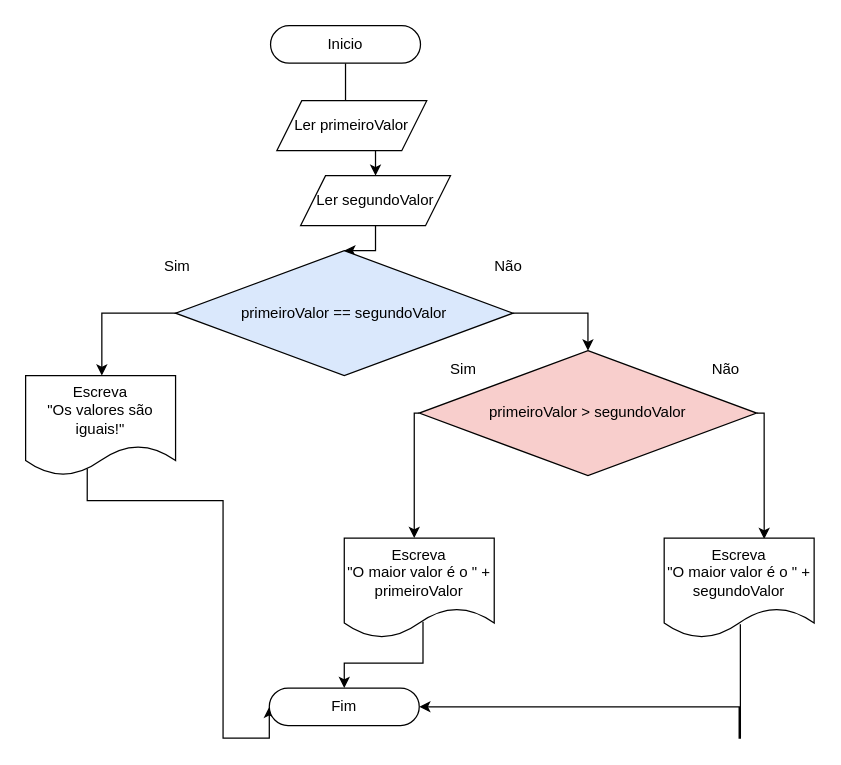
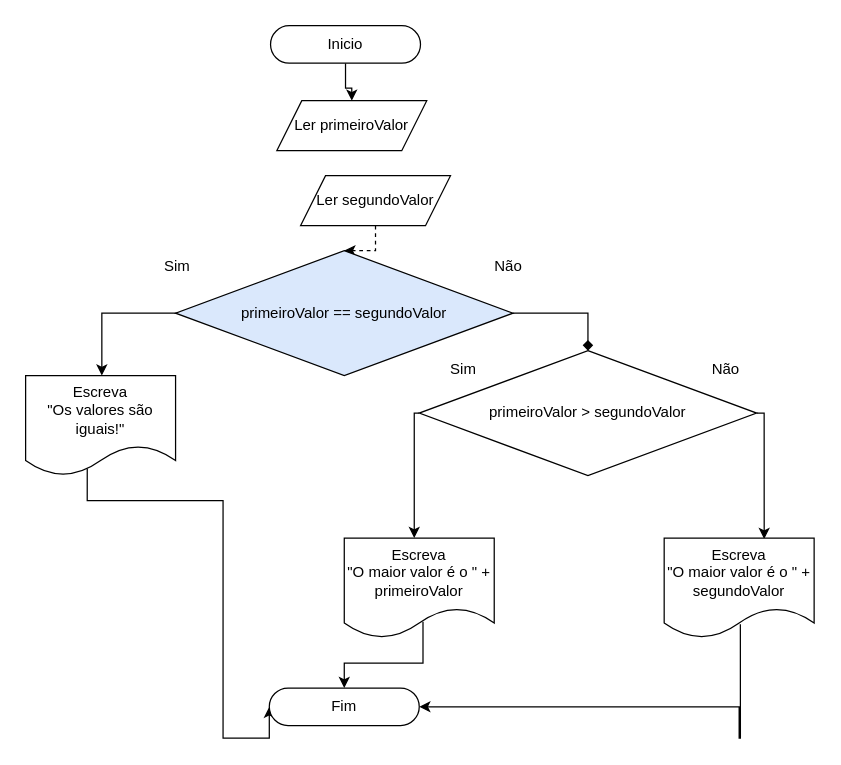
  <mxCell id="0" />
  <mxCell id="1" parent="0" />
- <mxCell id="2" value="" style="edgeStyle=orthogonalEdgeStyle;rounded=0;orthogonalLoop=1;jettySize=auto;html=1;" parent="1" source="3" target="6" edge="1"><mxGeometry relative="1" as="geometry" /></mxCell>
+ <mxCell id="2" value="" style="edgeStyle=orthogonalEdgeStyle;rounded=0;orthogonalLoop=1;jettySize=auto;html=1;" parent="1" source="3" target="4" edge="1"><mxGeometry relative="1" as="geometry" /></mxCell>
  <mxCell id="3" value="Inicio" style="rounded=1;whiteSpace=wrap;html=1;arcSize=50;" parent="1" vertex="1"><mxGeometry x="216" y="20" width="120" height="30" as="geometry" /></mxCell>
  <mxCell id="4" value="Ler primeiroValor" style="shape=parallelogram;perimeter=parallelogramPerimeter;whiteSpace=wrap;html=1;fixedSize=1;" parent="1" vertex="1"><mxGeometry x="221" y="80" width="120" height="40" as="geometry" /></mxCell>
- <mxCell id="5" value="" style="edgeStyle=orthogonalEdgeStyle;rounded=0;orthogonalLoop=1;jettySize=auto;html=1;" parent="1" source="6" target="9" edge="1"><mxGeometry relative="1" as="geometry" /></mxCell>
+ <mxCell id="5" value="" style="edgeStyle=orthogonalEdgeStyle;rounded=0;orthogonalLoop=1;jettySize=auto;html=1;dashed=1;" parent="1" source="6" target="9" edge="1"><mxGeometry relative="1" as="geometry" /></mxCell>
  <mxCell id="6" value="Ler segundoValor" style="shape=parallelogram;perimeter=parallelogramPerimeter;whiteSpace=wrap;html=1;fixedSize=1;" parent="1" vertex="1"><mxGeometry x="240" y="140" width="120" height="40" as="geometry" /></mxCell>
  <mxCell id="7" style="edgeStyle=orthogonalEdgeStyle;rounded=0;orthogonalLoop=1;jettySize=auto;html=1;exitX=0.027;exitY=0.526;exitDx=0;exitDy=0;exitPerimeter=0;" parent="1" source="9" edge="1"><mxGeometry relative="1" as="geometry"><mxPoint x="81" y="300" as="targetPoint" /><mxPoint x="150" y="260" as="sourcePoint" /><Array as="points"><mxPoint x="150" y="253" /><mxPoint x="150" y="250" /><mxPoint x="81" y="250" /></Array></mxGeometry></mxCell>
- <mxCell id="8" style="edgeStyle=orthogonalEdgeStyle;rounded=0;orthogonalLoop=1;jettySize=auto;html=1;entryX=0.5;entryY=0;entryDx=0;entryDy=0;" parent="1" source="9" target="14" edge="1"><mxGeometry relative="1" as="geometry"><Array as="points"><mxPoint x="470" y="250" /></Array></mxGeometry></mxCell>
+ <mxCell id="8" style="edgeStyle=orthogonalEdgeStyle;rounded=0;orthogonalLoop=1;jettySize=auto;html=1;entryX=0.5;entryY=0;entryDx=0;entryDy=0;endArrow=diamond;" parent="1" source="9" target="14" edge="1"><mxGeometry relative="1" as="geometry"><Array as="points"><mxPoint x="470" y="250" /></Array></mxGeometry></mxCell>
  <mxCell id="9" value="primeiroValor == segundoValor" style="rhombus;whiteSpace=wrap;html=1;fillColor=#dae8fc;" parent="1" vertex="1"><mxGeometry x="140" y="200" width="270" height="100" as="geometry" /></mxCell>
  <mxCell id="10" style="edgeStyle=orthogonalEdgeStyle;rounded=0;orthogonalLoop=1;jettySize=auto;html=1;entryX=0;entryY=0.5;entryDx=0;entryDy=0;exitX=0.411;exitY=0.929;exitDx=0;exitDy=0;exitPerimeter=0;" edge="1" parent="1" source="11" target="23"><mxGeometry relative="1" as="geometry"><Array as="points"><mxPoint x="69" y="400" /><mxPoint x="178" y="400" /><mxPoint x="178" y="590" /></Array></mxGeometry></mxCell>
  <mxCell id="11" value="Escreva &lt;br&gt;&quot;Os valores são iguais!&quot;" style="shape=document;whiteSpace=wrap;html=1;boundedLbl=1;" parent="1" vertex="1"><mxGeometry x="20" y="300" width="120" height="80" as="geometry" /></mxCell>
  <mxCell id="12" style="edgeStyle=orthogonalEdgeStyle;rounded=0;orthogonalLoop=1;jettySize=auto;html=1;exitX=0;exitY=0.5;exitDx=0;exitDy=0;exitPerimeter=0;" parent="1" source="14" target="16" edge="1"><mxGeometry relative="1" as="geometry"><Array as="points"><mxPoint x="331" y="330" /></Array></mxGeometry></mxCell>
  <mxCell id="13" style="edgeStyle=orthogonalEdgeStyle;rounded=0;orthogonalLoop=1;jettySize=auto;html=1;entryX=0.667;entryY=0.01;entryDx=0;entryDy=0;entryPerimeter=0;" parent="1" target="18" edge="1"><mxGeometry relative="1" as="geometry"><mxPoint x="605" y="330" as="sourcePoint" /><mxPoint x="591" y="430" as="targetPoint" /><Array as="points"><mxPoint x="611" y="330" /></Array></mxGeometry></mxCell>
- <mxCell id="14" value="primeiroValor &amp;gt; segundoValor" style="rhombus;whiteSpace=wrap;html=1;fillColor=#f8cecc;" parent="1" vertex="1"><mxGeometry x="335" y="280" width="270" height="100" as="geometry" /></mxCell>
+ <mxCell id="14" value="primeiroValor &amp;gt; segundoValor" style="rhombus;whiteSpace=wrap;html=1;" parent="1" vertex="1"><mxGeometry x="335" y="280" width="270" height="100" as="geometry" /></mxCell>
  <mxCell id="15" style="edgeStyle=orthogonalEdgeStyle;rounded=0;orthogonalLoop=1;jettySize=auto;html=1;entryX=0.5;entryY=0;entryDx=0;entryDy=0;exitX=0.525;exitY=0.838;exitDx=0;exitDy=0;exitPerimeter=0;" edge="1" parent="1" source="16" target="23"><mxGeometry relative="1" as="geometry" /></mxCell>
  <mxCell id="16" value="Escreva &lt;br&gt;&quot;O maior valor é o &quot; + primeiroValor" style="shape=document;whiteSpace=wrap;html=1;boundedLbl=1;" parent="1" vertex="1"><mxGeometry x="275" y="430" width="120" height="80" as="geometry" /></mxCell>
  <mxCell id="17" style="edgeStyle=orthogonalEdgeStyle;rounded=0;orthogonalLoop=1;jettySize=auto;html=1;entryX=1;entryY=0.5;entryDx=0;entryDy=0;exitX=0.508;exitY=0.863;exitDx=0;exitDy=0;exitPerimeter=0;" edge="1" parent="1" source="18" target="23"><mxGeometry relative="1" as="geometry"><Array as="points"><mxPoint x="591" y="590" /></Array></mxGeometry></mxCell>
  <mxCell id="18" value="Escreva &lt;br&gt;&quot;O maior valor é o &quot; + segundoValor" style="shape=document;whiteSpace=wrap;html=1;boundedLbl=1;" parent="1" vertex="1"><mxGeometry x="531" y="430" width="120" height="80" as="geometry" /></mxCell>
  <mxCell id="19" value="Sim" style="text;html=1;align=center;verticalAlign=middle;resizable=0;points=[];autosize=1;strokeColor=none;fillColor=none;" parent="1" vertex="1"><mxGeometry x="116" y="198" width="50" height="30" as="geometry" /></mxCell>
  <mxCell id="20" value="Não" style="text;html=1;align=center;verticalAlign=middle;resizable=0;points=[];autosize=1;strokeColor=none;fillColor=none;" parent="1" vertex="1"><mxGeometry x="381" y="198" width="50" height="30" as="geometry" /></mxCell>
  <mxCell id="21" value="Sim" style="text;html=1;align=center;verticalAlign=middle;resizable=0;points=[];autosize=1;strokeColor=none;fillColor=none;" parent="1" vertex="1"><mxGeometry x="345" y="280" width="50" height="30" as="geometry" /></mxCell>
  <mxCell id="22" value="Não" style="text;html=1;align=center;verticalAlign=middle;resizable=0;points=[];autosize=1;strokeColor=none;fillColor=none;" parent="1" vertex="1"><mxGeometry x="555" y="280" width="50" height="30" as="geometry" /></mxCell>
  <mxCell id="23" value="Fim" style="rounded=1;whiteSpace=wrap;html=1;arcSize=50;" vertex="1" parent="1"><mxGeometry x="215" y="550" width="120" height="30" as="geometry" /></mxCell>
